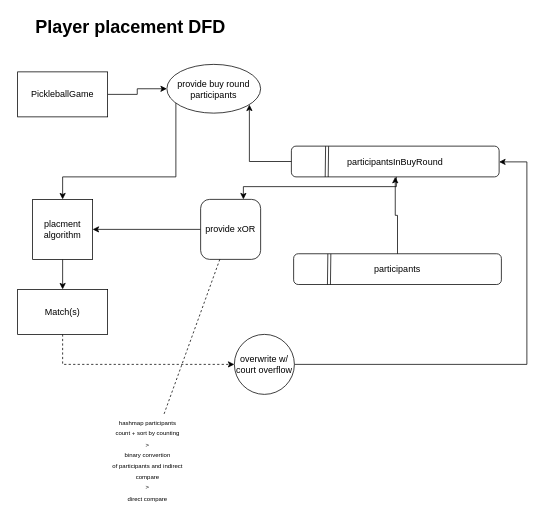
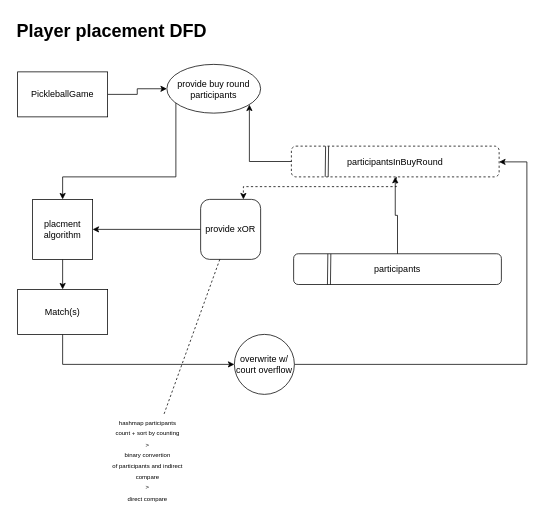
  <mxCell id="0" />
  <mxCell id="1" parent="0" />
- <mxCell id="2" value="&lt;h1 style=&quot;margin-top: 0px;&quot;&gt;Player placement DFD&lt;/h1&gt;" style="text;html=1;whiteSpace=wrap;overflow=hidden;rounded=0;" parent="1" vertex="1"><mxGeometry x="45" y="15" width="360" height="50" as="geometry" /></mxCell>
+ <mxCell id="2" value="&lt;h1 style=&quot;margin-top: 0px;&quot;&gt;Player placement DFD&lt;/h1&gt;" style="text;html=1;whiteSpace=wrap;overflow=hidden;rounded=0;" parent="1" vertex="1"><mxGeometry x="20" y="20" width="360" height="50" as="geometry" /></mxCell>
  <mxCell id="3" style="edgeStyle=orthogonalEdgeStyle;rounded=0;orthogonalLoop=1;jettySize=auto;html=1;" edge="1" parent="1" source="4" target="8"><mxGeometry relative="1" as="geometry" /></mxCell>
  <mxCell id="4" value="PickleballGame" style="rounded=0;whiteSpace=wrap;html=1;" parent="1" vertex="1"><mxGeometry x="23" y="95" width="120" height="60" as="geometry" /></mxCell>
- <mxCell id="5" style="edgeStyle=orthogonalEdgeStyle;rounded=0;orthogonalLoop=1;jettySize=auto;html=1;dashed=1;" edge="1" parent="1" source="6" target="21"><mxGeometry relative="1" as="geometry"><Array as="points"><mxPoint x="83" y="485" /></Array></mxGeometry></mxCell>
+ <mxCell id="5" style="edgeStyle=orthogonalEdgeStyle;rounded=0;orthogonalLoop=1;jettySize=auto;html=1;" edge="1" parent="1" source="6" target="21"><mxGeometry relative="1" as="geometry"><Array as="points"><mxPoint x="83" y="485" /></Array></mxGeometry></mxCell>
  <mxCell id="6" value="Match(s)" style="rounded=0;whiteSpace=wrap;html=1;" vertex="1" parent="1"><mxGeometry x="23" y="385" width="120" height="60" as="geometry" /></mxCell>
  <mxCell id="7" style="edgeStyle=orthogonalEdgeStyle;rounded=0;orthogonalLoop=1;jettySize=auto;html=1;" edge="1" parent="1" source="8" target="23"><mxGeometry relative="1" as="geometry"><Array as="points"><mxPoint x="234" y="235" /><mxPoint x="83" y="235" /></Array></mxGeometry></mxCell>
  <mxCell id="8" value="provide buy round participants" style="ellipse;whiteSpace=wrap;html=1;aspect=fixed;" vertex="1" parent="1"><mxGeometry x="222" y="85" width="125" height="65" as="geometry" /></mxCell>
  <mxCell id="9" value="" style="group" vertex="1" connectable="0" parent="1"><mxGeometry x="391" y="337.5" width="277" height="41" as="geometry" /></mxCell>
  <mxCell id="10" value="participants" style="rounded=1;whiteSpace=wrap;html=1;" vertex="1" parent="9"><mxGeometry width="277" height="41" as="geometry" /></mxCell>
  <mxCell id="11" value="" style="shape=link;html=1;rounded=0;entryX=0.172;entryY=0.003;entryDx=0;entryDy=0;entryPerimeter=0;exitX=0.17;exitY=1.002;exitDx=0;exitDy=0;exitPerimeter=0;" edge="1" parent="9" source="10" target="10"><mxGeometry width="100" relative="1" as="geometry"><mxPoint x="45" y="38" as="sourcePoint" /><mxPoint x="391" y="107" as="targetPoint" /></mxGeometry></mxCell>
  <mxCell id="12" value="" style="group" vertex="1" connectable="0" parent="1"><mxGeometry x="388" y="194" width="277" height="41" as="geometry" /></mxCell>
- <mxCell id="13" value="participantsInBuyRound" style="rounded=1;whiteSpace=wrap;html=1;" vertex="1" parent="12"><mxGeometry width="277" height="41" as="geometry" /></mxCell>
+ <mxCell id="13" value="participantsInBuyRound" style="rounded=1;whiteSpace=wrap;html=1;dashed=1;" vertex="1" parent="12"><mxGeometry width="277" height="41" as="geometry" /></mxCell>
  <mxCell id="14" value="" style="shape=link;html=1;rounded=0;entryX=0.172;entryY=0.003;entryDx=0;entryDy=0;entryPerimeter=0;exitX=0.17;exitY=1.002;exitDx=0;exitDy=0;exitPerimeter=0;" edge="1" parent="12" source="13" target="13"><mxGeometry width="100" relative="1" as="geometry"><mxPoint x="45" y="38" as="sourcePoint" /><mxPoint x="391" y="107" as="targetPoint" /></mxGeometry></mxCell>
  <mxCell id="15" style="edgeStyle=orthogonalEdgeStyle;rounded=0;orthogonalLoop=1;jettySize=auto;html=1;" edge="1" parent="1" source="16" target="23"><mxGeometry relative="1" as="geometry" /></mxCell>
  <mxCell id="16" value="provide&amp;nbsp;xOR" style="whiteSpace=wrap;html=1;aspect=fixed;rounded=1;" vertex="1" parent="1"><mxGeometry x="267" y="265" width="80" height="80" as="geometry" /></mxCell>
  <mxCell id="17" style="edgeStyle=orthogonalEdgeStyle;rounded=0;orthogonalLoop=1;jettySize=auto;html=1;" edge="1" parent="1" source="13" target="8"><mxGeometry relative="1" as="geometry"><Array as="points"><mxPoint x="332" y="215" /><mxPoint x="332" y="126" /></Array></mxGeometry></mxCell>
  <mxCell id="18" style="edgeStyle=orthogonalEdgeStyle;rounded=0;orthogonalLoop=1;jettySize=auto;html=1;" edge="1" parent="1" source="10" target="13"><mxGeometry relative="1" as="geometry" /></mxCell>
- <mxCell id="19" style="edgeStyle=orthogonalEdgeStyle;rounded=0;orthogonalLoop=1;jettySize=auto;html=1;" edge="1" parent="1" source="13" target="16"><mxGeometry relative="1" as="geometry"><Array as="points"><mxPoint x="528" y="248" /><mxPoint x="324" y="248" /><mxPoint x="324" y="302" /></Array></mxGeometry></mxCell>
+ <mxCell id="19" style="edgeStyle=orthogonalEdgeStyle;rounded=0;orthogonalLoop=1;jettySize=auto;html=1;dashed=1;" edge="1" parent="1" source="13" target="16"><mxGeometry relative="1" as="geometry"><Array as="points"><mxPoint x="528" y="248" /><mxPoint x="324" y="248" /><mxPoint x="324" y="302" /></Array></mxGeometry></mxCell>
  <mxCell id="20" style="edgeStyle=orthogonalEdgeStyle;rounded=0;orthogonalLoop=1;jettySize=auto;html=1;" edge="1" parent="1" source="21" target="13"><mxGeometry relative="1" as="geometry"><Array as="points"><mxPoint x="702" y="485" /><mxPoint x="702" y="215" /></Array></mxGeometry></mxCell>
  <mxCell id="21" value="overwrite w/ court overflow" style="ellipse;whiteSpace=wrap;html=1;aspect=fixed;" vertex="1" parent="1"><mxGeometry x="312" y="445" width="80" height="80" as="geometry" /></mxCell>
  <mxCell id="22" style="edgeStyle=orthogonalEdgeStyle;rounded=0;orthogonalLoop=1;jettySize=auto;html=1;" edge="1" parent="1" source="23" target="6"><mxGeometry relative="1" as="geometry" /></mxCell>
  <mxCell id="23" value="placment algorithm" style="whiteSpace=wrap;html=1;aspect=fixed;rounded=0;" vertex="1" parent="1"><mxGeometry x="43" y="265" width="80" height="80" as="geometry" /></mxCell>
  <mxCell id="24" style="rounded=0;orthogonalLoop=1;jettySize=auto;html=1;endArrow=none;endFill=0;dashed=1;" edge="1" parent="1" source="25" target="16"><mxGeometry relative="1" as="geometry" /></mxCell>
  <mxCell id="25" value="&lt;font style=&quot;font-size: 8px;&quot;&gt;hashmap participants count + sort by counting&lt;/font&gt;&lt;div&gt;&lt;font style=&quot;font-size: 8px;&quot;&gt;&amp;gt;&lt;br&gt;binary convertion of&amp;nbsp;&lt;span style=&quot;background-color: initial;&quot;&gt;participants and indirect compare&lt;/span&gt;&lt;br&gt;&lt;/font&gt;&lt;/div&gt;&lt;div&gt;&lt;font style=&quot;font-size: 8px;&quot;&gt;&lt;span style=&quot;background-color: initial;&quot;&gt;&amp;gt;&lt;/span&gt;&lt;/font&gt;&lt;/div&gt;&lt;div&gt;&lt;font style=&quot;font-size: 8px;&quot;&gt;&lt;span style=&quot;background-color: initial;&quot;&gt;direct compare&lt;/span&gt;&lt;/font&gt;&lt;/div&gt;" style="text;html=1;align=center;verticalAlign=middle;whiteSpace=wrap;rounded=0;" vertex="1" parent="1"><mxGeometry x="147" y="551" width="99" height="121" as="geometry" /></mxCell>
